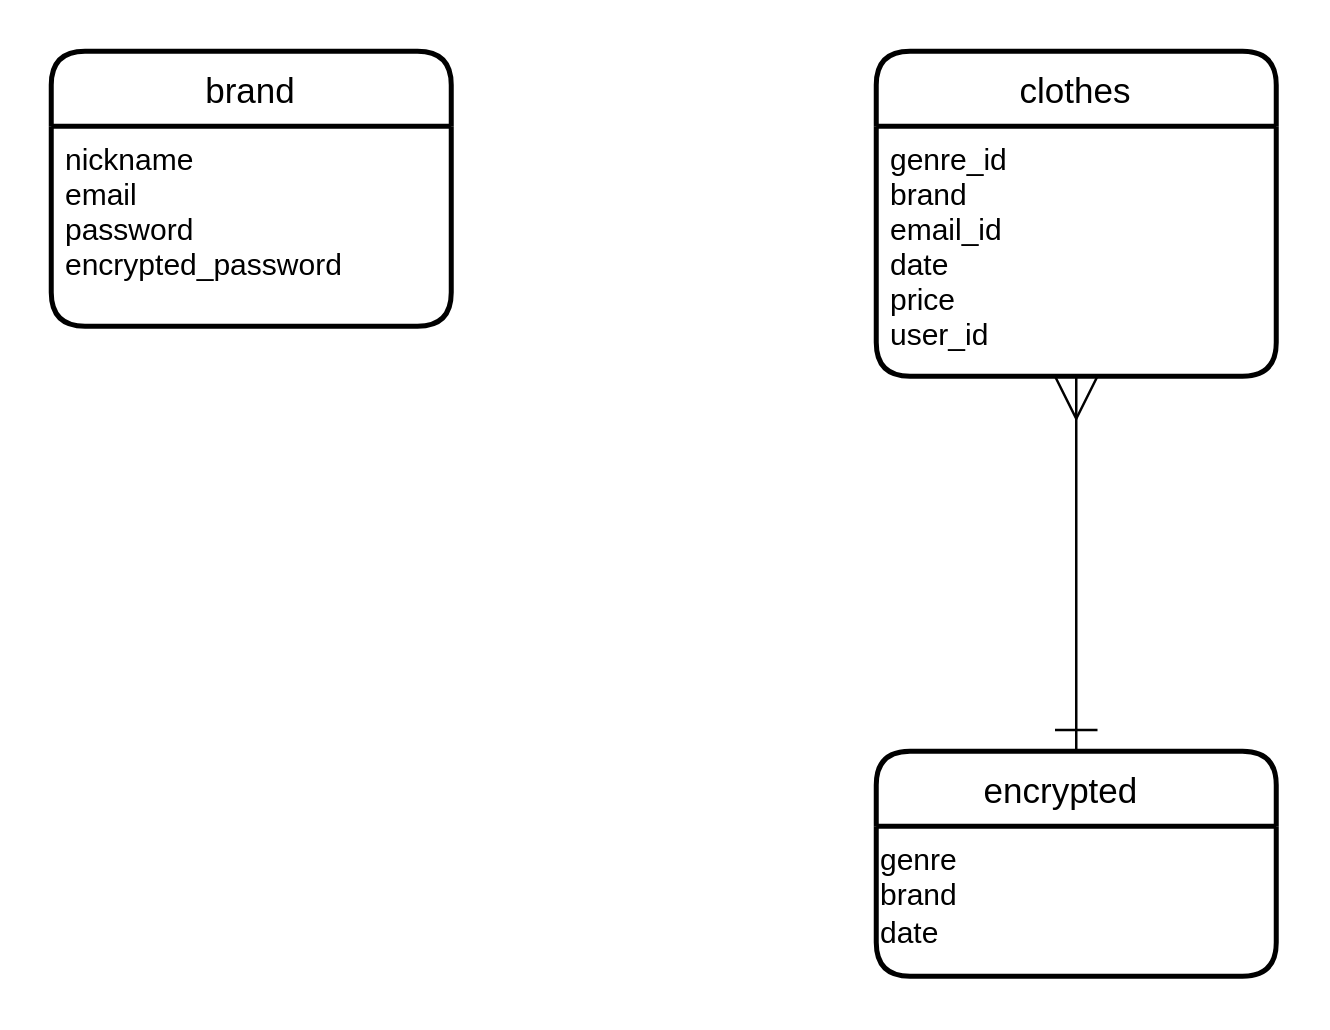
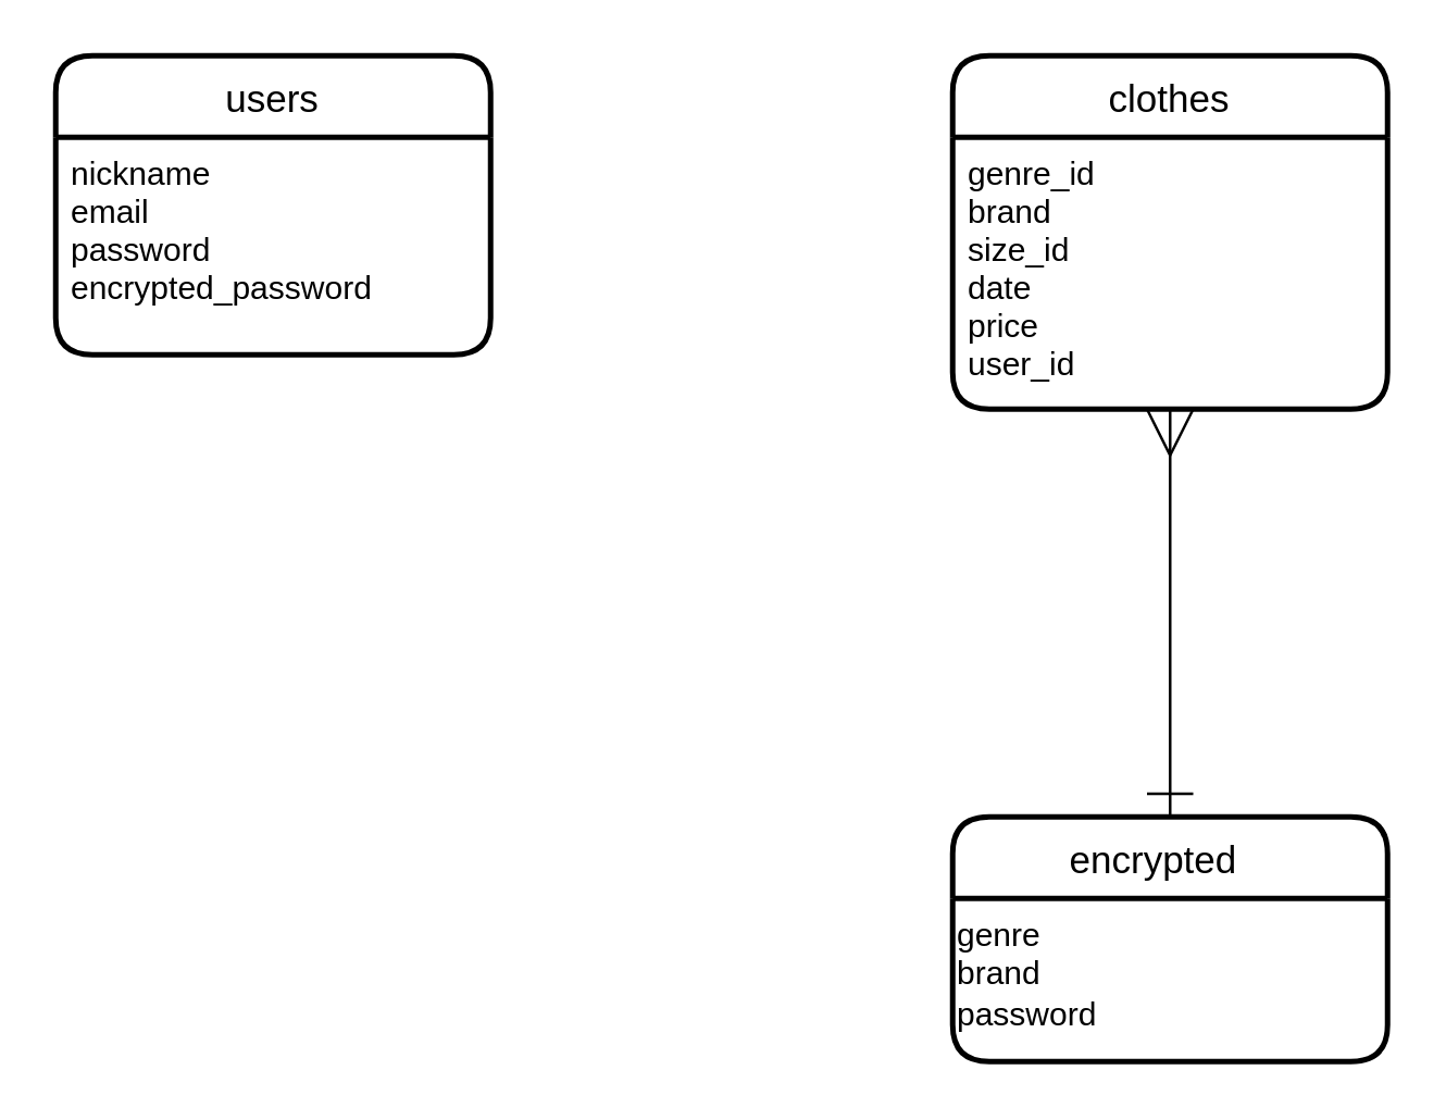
  <mxCell id="0" />
  <mxCell id="1" parent="0" />
- <mxCell id="2" value="brand" style="swimlane;childLayout=stackLayout;horizontal=1;startSize=30;horizontalStack=0;rounded=1;fontSize=14;fontStyle=0;strokeWidth=2;resizeParent=0;resizeLast=1;shadow=0;dashed=0;align=center;" vertex="1" parent="1"><mxGeometry x="20" y="20" width="160" height="110" as="geometry" /></mxCell>
+ <mxCell id="2" value="users" style="swimlane;childLayout=stackLayout;horizontal=1;startSize=30;horizontalStack=0;rounded=1;fontSize=14;fontStyle=0;strokeWidth=2;resizeParent=0;resizeLast=1;shadow=0;dashed=0;align=center;" vertex="1" parent="1"><mxGeometry x="20" y="20" width="160" height="110" as="geometry" /></mxCell>
  <mxCell id="3" value="nickname&#10;email&#10;password&#10;encrypted_password&#10;" style="align=left;strokeColor=none;fillColor=none;spacingLeft=4;fontSize=12;verticalAlign=top;resizable=0;rotatable=0;part=1;" vertex="1" parent="2"><mxGeometry y="30" width="160" height="80" as="geometry" /></mxCell>
  <mxCell id="4" value="encrypted   " style="swimlane;childLayout=stackLayout;horizontal=1;startSize=30;horizontalStack=0;rounded=1;fontSize=14;fontStyle=0;strokeWidth=2;resizeParent=0;resizeLast=1;shadow=0;dashed=0;align=center;" vertex="1" parent="1"><mxGeometry x="350" y="300" width="160" height="90" as="geometry" /></mxCell>
- <mxCell id="5" value="genre&lt;br&gt;brand&lt;br&gt;date" style="text;html=1;align=left;verticalAlign=top;resizable=0;points=[];autosize=1;strokeColor=none;fillColor=none;" vertex="1" parent="4"><mxGeometry y="30" width="160" height="60" as="geometry" /></mxCell>
+ <mxCell id="5" value="genre&lt;br&gt;brand&lt;br&gt;password" style="text;html=1;align=left;verticalAlign=top;resizable=0;points=[];autosize=1;strokeColor=none;fillColor=none;" vertex="1" parent="4"><mxGeometry y="30" width="160" height="60" as="geometry" /></mxCell>
  <mxCell id="6" value="clothes" style="swimlane;childLayout=stackLayout;horizontal=1;startSize=30;horizontalStack=0;rounded=1;fontSize=14;fontStyle=0;strokeWidth=2;resizeParent=0;resizeLast=1;shadow=0;dashed=0;align=center;" vertex="1" parent="1"><mxGeometry x="350" y="20" width="160" height="130" as="geometry" /></mxCell>
- <mxCell id="7" value="genre_id&#10;brand&#10;email_id&#10;date&#10;price&#10;user_id&#10;" style="align=left;strokeColor=none;fillColor=none;spacingLeft=4;fontSize=12;verticalAlign=top;resizable=0;rotatable=0;part=1;" vertex="1" parent="6"><mxGeometry y="30" width="160" height="100" as="geometry" /></mxCell>
+ <mxCell id="7" value="genre_id&#10;brand&#10;size_id&#10;date&#10;price&#10;user_id&#10;" style="align=left;strokeColor=none;fillColor=none;spacingLeft=4;fontSize=12;verticalAlign=top;resizable=0;rotatable=0;part=1;" vertex="1" parent="6"><mxGeometry y="30" width="160" height="100" as="geometry" /></mxCell>
  <mxCell id="8" style="edgeStyle=none;html=1;startArrow=ERmany;startFill=0;endArrow=ERone;endFill=0;startSize=15;endSize=15;" edge="1" parent="1" source="7"><mxGeometry relative="1" as="geometry"><mxPoint x="430" y="300" as="targetPoint" /></mxGeometry></mxCell>
